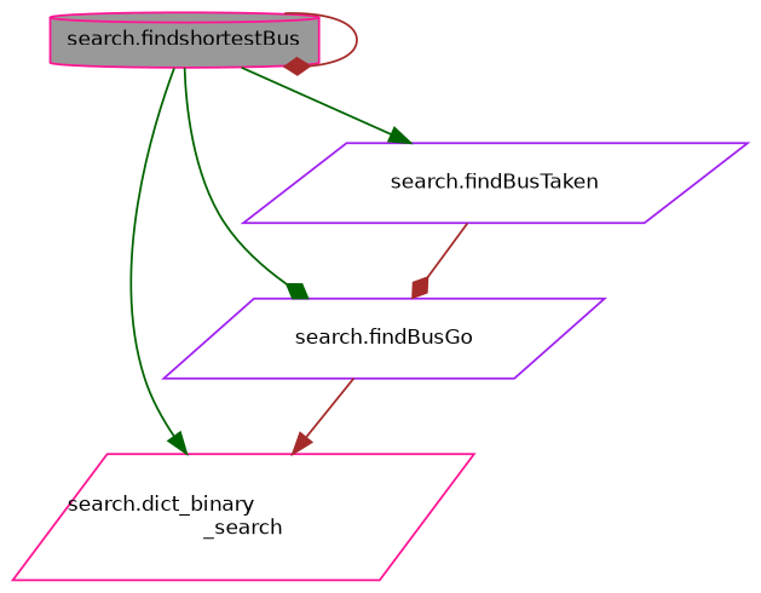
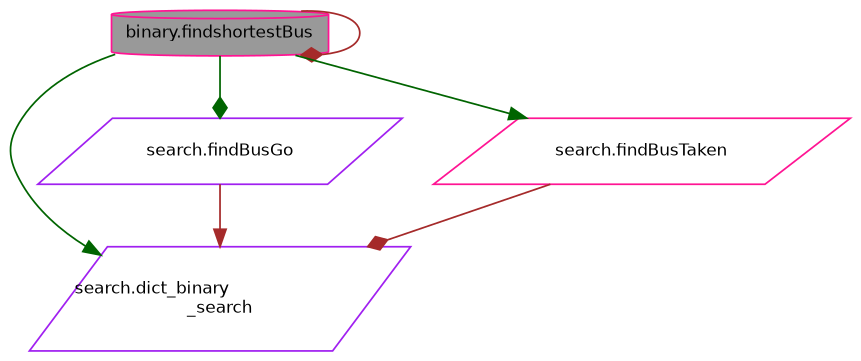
  digraph {
    rankdir=TB
    node [color=deeppink fillcolor=white fontname=Helvetica fontsize=10 shape=parallelogram style=filled]
    edge [arrowhead=diamond color=brown fontname=Helvetica fontsize=10 labelfontname=Helvetica labelfontsize=10 style=solid]
-   n1 [fillcolor=grey60 fontcolor=black height=0.2 label="search.findshortestBus" shape=cylinder width=0.4]
-   n2 [height=0.2 label="search.dict_binary\l_search" width=0.4]
+   n1 [fillcolor=grey60 fontcolor=black height=0.2 label="binary.findshortestBus" shape=cylinder width=0.4]
+   n2 [color=purple height=0.2 label="search.dict_binary\l_search" width=0.4]
    n3 [color=purple height=0.2 label="search.findBusGo" width=0.4]
-   n4 [color=purple height=0.2 label="search.findBusTaken" width=0.4]
+   n4 [height=0.2 label="search.findBusTaken" width=0.4]
    n1 -> n1
    n1 -> n2 [arrowhead=normal color=darkgreen]
    n1 -> n3 [color=darkgreen]
    n1 -> n4 [arrowhead=normal color=darkgreen]
    n3 -> n2 [arrowhead=normal]
-   n4 -> n3
+   n4 -> n2
  }
